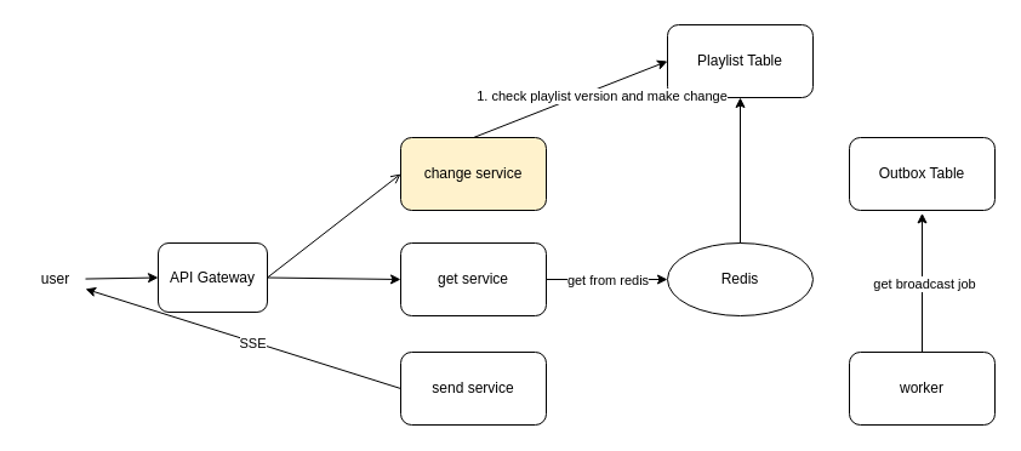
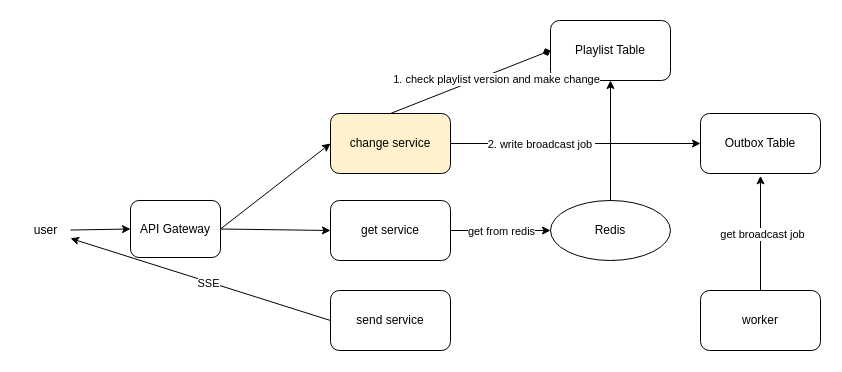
  <mxCell id="0" />
  <mxCell id="1" parent="0" />
  <mxCell id="2" value="user" style="text;html=1;align=center;verticalAlign=middle;resizable=0;points=[];autosize=1;strokeColor=none;fillColor=none;" parent="1" vertex="1"><mxGeometry x="20" y="215" width="50" height="30" as="geometry" /></mxCell>
  <mxCell id="3" value="change service" style="rounded=1;whiteSpace=wrap;html=1;fillColor=#fff2cc;" parent="1" vertex="1"><mxGeometry x="330" y="113" width="120" height="60" as="geometry" /></mxCell>
  <mxCell id="4" value="" style="edgeStyle=none;orthogonalLoop=1;jettySize=auto;html=1;rounded=0;entryX=0;entryY=0.5;entryDx=0;entryDy=0;" parent="1" source="2" target="8" edge="1"><mxGeometry width="100" relative="1" as="geometry"><mxPoint x="230" y="300" as="sourcePoint" /><mxPoint x="140" y="140" as="targetPoint" /><Array as="points" /></mxGeometry></mxCell>
  <mxCell id="5" value="Playlist Table" style="rounded=1;whiteSpace=wrap;html=1;" parent="1" vertex="1"><mxGeometry x="550" y="20" width="120" height="60" as="geometry" /></mxCell>
- <mxCell id="6" value="" style="edgeStyle=none;orthogonalLoop=1;jettySize=auto;html=1;rounded=0;exitX=0.5;exitY=0;exitDx=0;exitDy=0;entryX=0;entryY=0.5;entryDx=0;entryDy=0;" parent="1" source="3" target="5" edge="1"><mxGeometry width="100" relative="1" as="geometry"><mxPoint x="450" y="300" as="sourcePoint" /><mxPoint x="390" y="50" as="targetPoint" /><Array as="points" /></mxGeometry></mxCell>
+ <mxCell id="6" value="" style="edgeStyle=none;orthogonalLoop=1;jettySize=auto;html=1;rounded=0;exitX=0.5;exitY=0;exitDx=0;exitDy=0;entryX=0;entryY=0.5;entryDx=0;entryDy=0;endArrow=diamond;" parent="1" source="3" target="5" edge="1"><mxGeometry width="100" relative="1" as="geometry"><mxPoint x="450" y="300" as="sourcePoint" /><mxPoint x="390" y="50" as="targetPoint" /><Array as="points" /></mxGeometry></mxCell>
  <mxCell id="7" value="1. check playlist version and make change" style="edgeLabel;html=1;align=center;verticalAlign=middle;resizable=0;points=[];" parent="6" vertex="1" connectable="0"><mxGeometry x="-0.066" y="1" relative="1" as="geometry"><mxPoint x="31" y="-4" as="offset" /></mxGeometry></mxCell>
  <mxCell id="8" value="API Gateway" style="rounded=1;whiteSpace=wrap;html=1;" vertex="1" parent="1"><mxGeometry x="130" y="200" width="90" height="57" as="geometry" /></mxCell>
- <mxCell id="9" value="" style="edgeStyle=none;orthogonalLoop=1;jettySize=auto;html=1;rounded=0;entryX=0;entryY=0.5;entryDx=0;entryDy=0;exitX=1;exitY=0.5;exitDx=0;exitDy=0;endArrow=open;" edge="1" parent="1" source="8" target="3"><mxGeometry width="100" relative="1" as="geometry"><mxPoint x="280" y="220" as="sourcePoint" /><mxPoint x="380" y="220" as="targetPoint" /><Array as="points" /></mxGeometry></mxCell>
+ <mxCell id="9" value="" style="edgeStyle=none;orthogonalLoop=1;jettySize=auto;html=1;rounded=0;entryX=0;entryY=0.5;entryDx=0;entryDy=0;exitX=1;exitY=0.5;exitDx=0;exitDy=0;" edge="1" parent="1" source="8" target="3"><mxGeometry width="100" relative="1" as="geometry"><mxPoint x="280" y="220" as="sourcePoint" /><mxPoint x="380" y="220" as="targetPoint" /><Array as="points" /></mxGeometry></mxCell>
  <mxCell id="10" value="get service" style="rounded=1;whiteSpace=wrap;html=1;" vertex="1" parent="1"><mxGeometry x="330" y="200" width="120" height="60" as="geometry" /></mxCell>
  <mxCell id="11" value="" style="edgeStyle=none;orthogonalLoop=1;jettySize=auto;html=1;rounded=0;exitX=1;exitY=0.5;exitDx=0;exitDy=0;entryX=0;entryY=0.5;entryDx=0;entryDy=0;" edge="1" parent="1" source="8" target="10"><mxGeometry width="100" relative="1" as="geometry"><mxPoint x="230" y="280" as="sourcePoint" /><mxPoint x="330" y="280" as="targetPoint" /><Array as="points" /></mxGeometry></mxCell>
  <mxCell id="12" value="" style="edgeStyle=none;orthogonalLoop=1;jettySize=auto;html=1;rounded=0;exitX=1;exitY=0.5;exitDx=0;exitDy=0;entryX=0;entryY=0.5;entryDx=0;entryDy=0;" edge="1" parent="1" source="10" target="14"><mxGeometry width="100" relative="1" as="geometry"><mxPoint x="460" y="290" as="sourcePoint" /><mxPoint x="560" y="290" as="targetPoint" /><Array as="points" /></mxGeometry></mxCell>
  <mxCell id="13" value="get from redis" style="edgeLabel;html=1;align=center;verticalAlign=middle;resizable=0;points=[];" vertex="1" connectable="0" parent="12"><mxGeometry x="-0.522" relative="1" as="geometry"><mxPoint x="26" as="offset" /></mxGeometry></mxCell>
  <mxCell id="14" value="Redis" style="ellipse;whiteSpace=wrap;html=1;" vertex="1" parent="1"><mxGeometry x="550" y="200" width="120" height="60" as="geometry" /></mxCell>
  <mxCell id="15" value="" style="edgeStyle=none;orthogonalLoop=1;jettySize=auto;html=1;rounded=0;exitX=0.5;exitY=0;exitDx=0;exitDy=0;entryX=0.5;entryY=1;entryDx=0;entryDy=0;" edge="1" parent="1" source="14" target="5"><mxGeometry width="100" relative="1" as="geometry"><mxPoint x="570" y="150" as="sourcePoint" /><mxPoint x="670" y="150" as="targetPoint" /><Array as="points" /></mxGeometry></mxCell>
  <mxCell id="16" value="Outbox Table" style="rounded=1;whiteSpace=wrap;html=1;" vertex="1" parent="1"><mxGeometry x="700" y="113" width="120" height="60" as="geometry" /></mxCell>
+ <mxCell id="17" value="" style="edgeStyle=none;orthogonalLoop=1;jettySize=auto;html=1;rounded=0;exitX=1;exitY=0.5;exitDx=0;exitDy=0;entryX=0;entryY=0.5;entryDx=0;entryDy=0;" edge="1" parent="1" source="3" target="16"><mxGeometry width="100" relative="1" as="geometry"><mxPoint x="460" y="160" as="sourcePoint" /><mxPoint x="560" y="160" as="targetPoint" /><Array as="points" /></mxGeometry></mxCell>
+ <mxCell id="18" value="2. write broadcast job&amp;nbsp;" style="edgeLabel;html=1;align=center;verticalAlign=middle;resizable=0;points=[];" vertex="1" connectable="0" parent="17"><mxGeometry x="-0.16" y="-2" relative="1" as="geometry"><mxPoint x="-15" y="-2" as="offset" /></mxGeometry></mxCell>
  <mxCell id="19" value="worker" style="rounded=1;whiteSpace=wrap;html=1;" vertex="1" parent="1"><mxGeometry x="700" y="290" width="120" height="60" as="geometry" /></mxCell>
  <mxCell id="20" value="" style="edgeStyle=none;orthogonalLoop=1;jettySize=auto;html=1;rounded=0;exitX=0.5;exitY=0;exitDx=0;exitDy=0;entryX=0.5;entryY=1.039;entryDx=0;entryDy=0;entryPerimeter=0;" edge="1" parent="1" source="19" target="16"><mxGeometry width="100" relative="1" as="geometry"><mxPoint x="720" y="180" as="sourcePoint" /><mxPoint x="820" y="180" as="targetPoint" /><Array as="points" /></mxGeometry></mxCell>
  <mxCell id="21" value="get broadcast job" style="edgeLabel;html=1;align=center;verticalAlign=middle;resizable=0;points=[];" vertex="1" connectable="0" parent="20"><mxGeometry x="0.0" y="-1" relative="1" as="geometry"><mxPoint as="offset" /></mxGeometry></mxCell>
  <mxCell id="22" value="send service" style="rounded=1;whiteSpace=wrap;html=1;" vertex="1" parent="1"><mxGeometry x="330" y="290" width="120" height="60" as="geometry" /></mxCell>
  <mxCell id="23" value="" style="edgeStyle=none;orthogonalLoop=1;jettySize=auto;html=1;rounded=0;exitX=0;exitY=0.5;exitDx=0;exitDy=0;" edge="1" parent="1" source="22" target="2"><mxGeometry width="100" relative="1" as="geometry"><mxPoint x="240" y="330" as="sourcePoint" /><mxPoint x="150" y="310" as="targetPoint" /><Array as="points" /></mxGeometry></mxCell>
  <mxCell id="24" value="SSE" style="edgeLabel;html=1;align=center;verticalAlign=middle;resizable=0;points=[];" vertex="1" connectable="0" parent="23"><mxGeometry x="-0.06" y="1" relative="1" as="geometry"><mxPoint as="offset" /></mxGeometry></mxCell>
